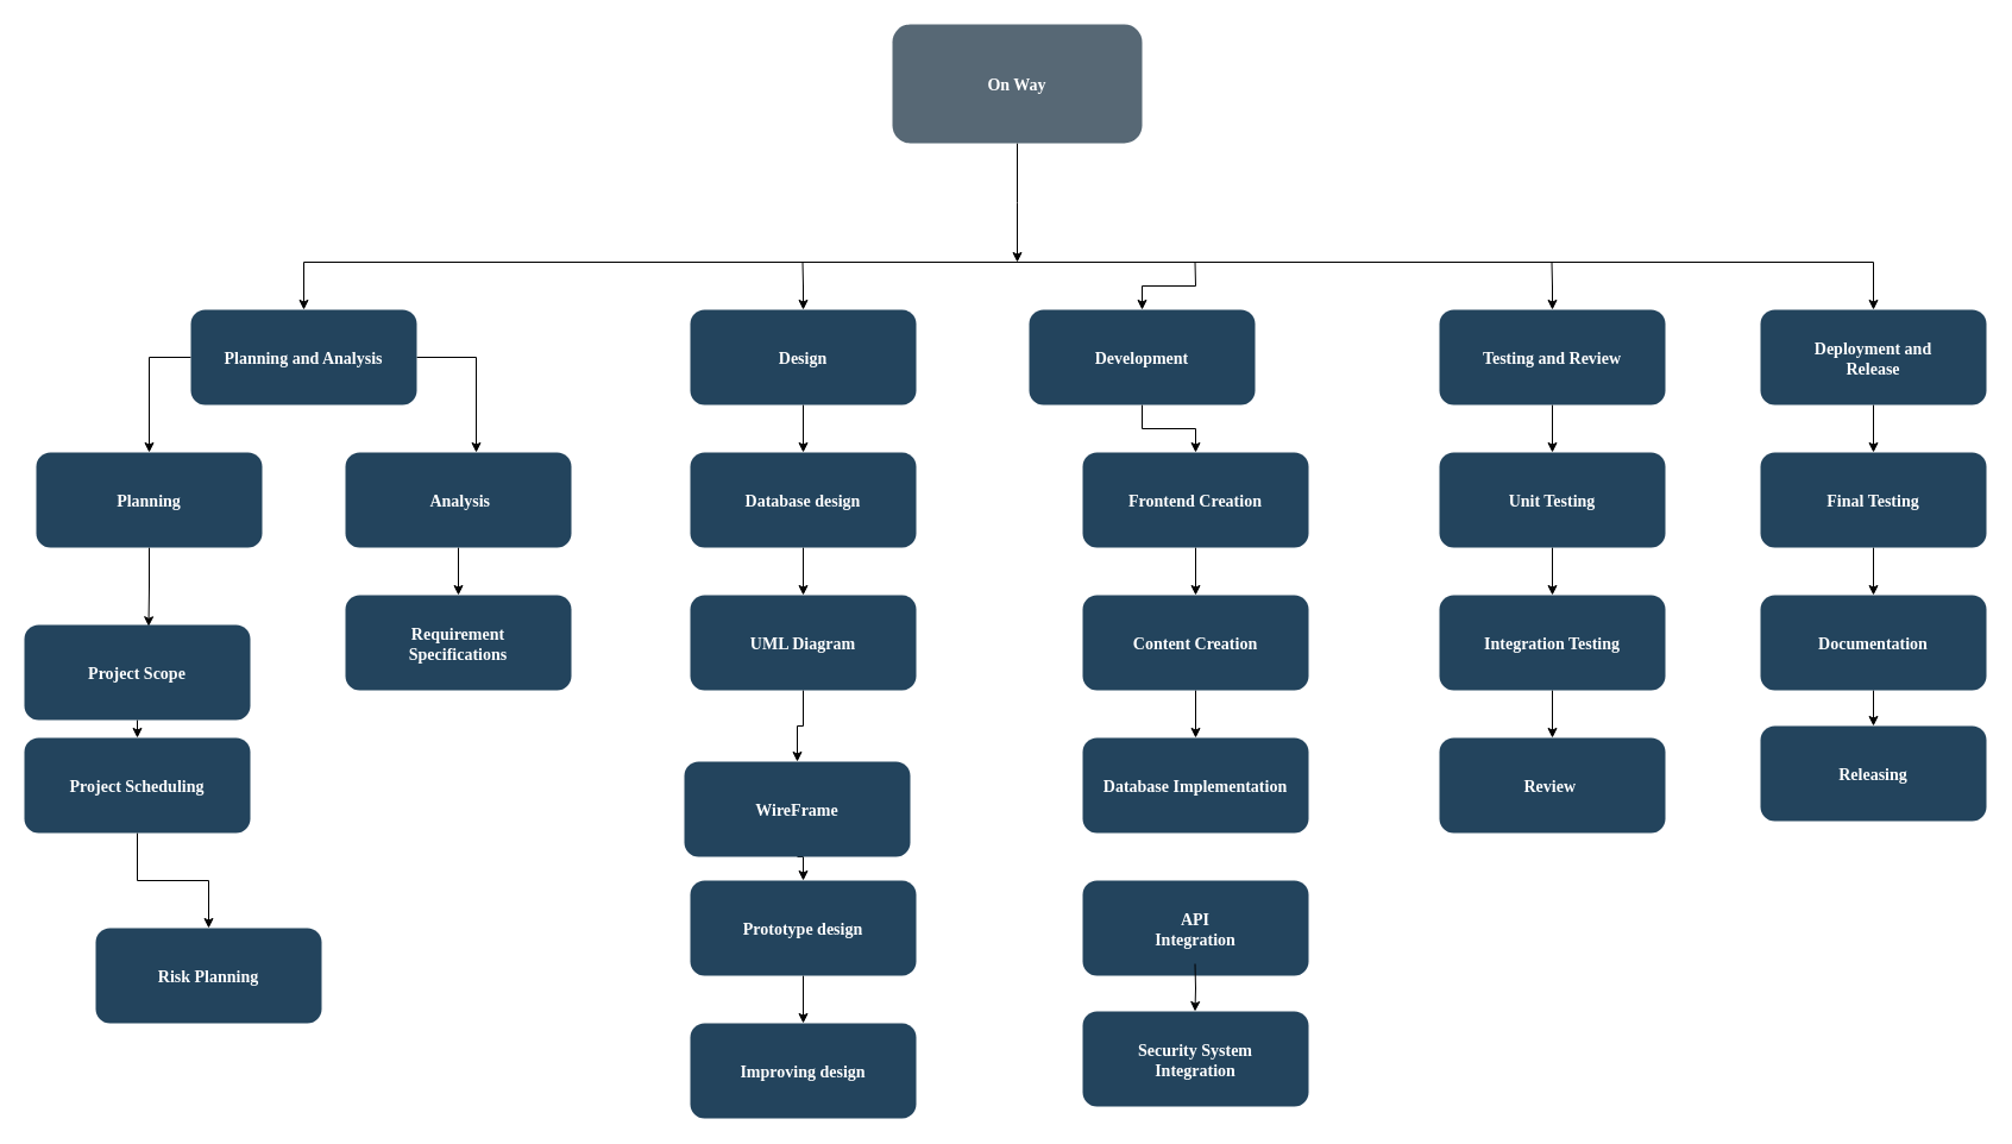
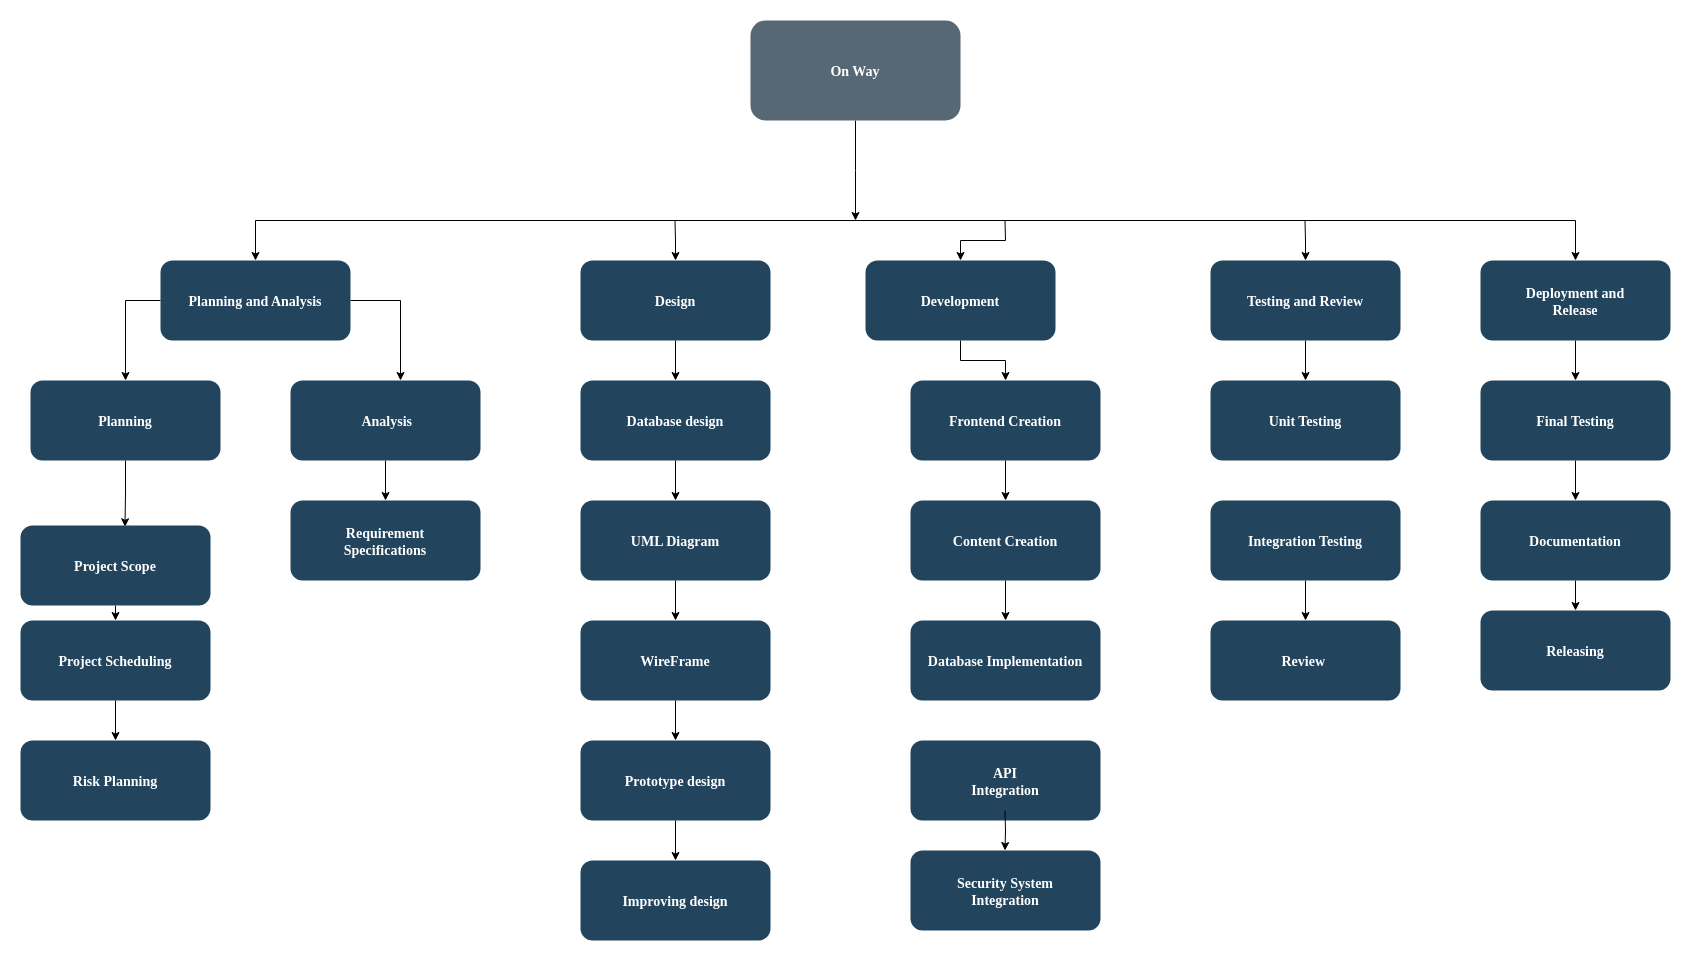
  <mxCell id="0" />
  <mxCell id="1" parent="0" />
  <mxCell id="2" style="edgeStyle=orthogonalEdgeStyle;rounded=0;orthogonalLoop=1;jettySize=auto;html=1;exitX=0.5;exitY=1;exitDx=0;exitDy=0;fontSize=13;startArrow=none;startFill=0;" parent="1" source="3" edge="1"><mxGeometry relative="1" as="geometry"><mxPoint x="855" y="220" as="targetPoint" /></mxGeometry></mxCell>
  <mxCell id="3" value="On Way" style="rounded=1;fillColor=#576875;gradientColor=none;strokeColor=none;fontColor=#FFFFFF;fontStyle=1;fontFamily=Tahoma;fontSize=14" parent="1" vertex="1"><mxGeometry x="750" y="20" width="210" height="100" as="geometry" /></mxCell>
  <mxCell id="4" style="edgeStyle=orthogonalEdgeStyle;rounded=0;orthogonalLoop=1;jettySize=auto;html=1;exitX=0;exitY=0.5;exitDx=0;exitDy=0;entryX=0.5;entryY=0;entryDx=0;entryDy=0;fontSize=13;startArrow=none;startFill=0;" parent="1" source="6" target="8" edge="1"><mxGeometry relative="1" as="geometry" /></mxCell>
  <mxCell id="5" style="edgeStyle=orthogonalEdgeStyle;rounded=0;orthogonalLoop=1;jettySize=auto;html=1;exitX=1;exitY=0.5;exitDx=0;exitDy=0;entryX=0.579;entryY=0;entryDx=0;entryDy=0;entryPerimeter=0;fontSize=13;startArrow=none;startFill=0;" parent="1" source="6" target="13" edge="1"><mxGeometry relative="1" as="geometry" /></mxCell>
  <mxCell id="6" value="Planning and Analysis" style="rounded=1;fillColor=#23445D;gradientColor=none;strokeColor=none;fontColor=#FFFFFF;fontStyle=1;fontFamily=Tahoma;fontSize=14" parent="1" vertex="1"><mxGeometry x="160" y="260" width="190" height="80" as="geometry" /></mxCell>
  <mxCell id="7" style="edgeStyle=orthogonalEdgeStyle;rounded=0;orthogonalLoop=1;jettySize=auto;html=1;exitX=0.5;exitY=1;exitDx=0;exitDy=0;entryX=0.55;entryY=0.016;entryDx=0;entryDy=0;entryPerimeter=0;fontSize=13;startArrow=none;startFill=0;" parent="1" source="8" target="10" edge="1"><mxGeometry relative="1" as="geometry" /></mxCell>
  <mxCell id="8" value="&#10;Planning&#10;" style="rounded=1;fillColor=#23445D;gradientColor=none;strokeColor=none;fontColor=#FFFFFF;fontStyle=1;fontFamily=Tahoma;fontSize=14" parent="1" vertex="1"><mxGeometry x="30" y="380" width="190" height="80" as="geometry" /></mxCell>
  <mxCell id="9" style="edgeStyle=orthogonalEdgeStyle;rounded=0;orthogonalLoop=1;jettySize=auto;html=1;exitX=0.5;exitY=1;exitDx=0;exitDy=0;entryX=0.5;entryY=0;entryDx=0;entryDy=0;fontSize=13;startArrow=none;startFill=0;" parent="1" source="10" target="15" edge="1"><mxGeometry relative="1" as="geometry" /></mxCell>
  <mxCell id="10" value="Project Scope" style="rounded=1;fillColor=#23445D;gradientColor=none;strokeColor=none;fontColor=#FFFFFF;fontStyle=1;fontFamily=Tahoma;fontSize=14" parent="1" vertex="1"><mxGeometry x="20" y="525" width="190" height="80" as="geometry" /></mxCell>
- <mxCell id="11" value="Risk Planning" style="rounded=1;fillColor=#23445D;gradientColor=none;strokeColor=none;fontColor=#FFFFFF;fontStyle=1;fontFamily=Tahoma;fontSize=14" parent="1" vertex="1"><mxGeometry x="80" y="780" width="190" height="80" as="geometry" /></mxCell>
+ <mxCell id="11" value="Risk Planning" style="rounded=1;fillColor=#23445D;gradientColor=none;strokeColor=none;fontColor=#FFFFFF;fontStyle=1;fontFamily=Tahoma;fontSize=14" parent="1" vertex="1"><mxGeometry x="20" y="740" width="190" height="80" as="geometry" /></mxCell>
  <mxCell id="12" style="edgeStyle=orthogonalEdgeStyle;rounded=0;orthogonalLoop=1;jettySize=auto;html=1;exitX=0.5;exitY=1;exitDx=0;exitDy=0;entryX=0.5;entryY=0;entryDx=0;entryDy=0;fontSize=13;startArrow=none;startFill=0;" parent="1" source="13" target="16" edge="1"><mxGeometry relative="1" as="geometry" /></mxCell>
  <mxCell id="13" value=" Analysis" style="rounded=1;fillColor=#23445D;gradientColor=none;strokeColor=none;fontColor=#FFFFFF;fontStyle=1;fontFamily=Tahoma;fontSize=14" parent="1" vertex="1"><mxGeometry x="290" y="380" width="190" height="80" as="geometry" /></mxCell>
  <mxCell id="14" style="edgeStyle=orthogonalEdgeStyle;rounded=0;orthogonalLoop=1;jettySize=auto;html=1;exitX=0.5;exitY=1;exitDx=0;exitDy=0;entryX=0.5;entryY=0;entryDx=0;entryDy=0;fontSize=13;startArrow=none;startFill=0;" parent="1" source="15" target="11" edge="1"><mxGeometry relative="1" as="geometry" /></mxCell>
  <mxCell id="15" value="Project Scheduling" style="rounded=1;fillColor=#23445D;gradientColor=none;strokeColor=none;fontColor=#FFFFFF;fontStyle=1;fontFamily=Tahoma;fontSize=14" parent="1" vertex="1"><mxGeometry x="20" y="620" width="190" height="80" as="geometry" /></mxCell>
  <mxCell id="16" value="Requirement &#10;Specifications" style="rounded=1;fillColor=#23445D;gradientColor=none;strokeColor=none;fontColor=#FFFFFF;fontStyle=1;fontFamily=Tahoma;fontSize=14;" parent="1" vertex="1"><mxGeometry x="290" y="500" width="190" height="80" as="geometry" /></mxCell>
  <mxCell id="17" style="edgeStyle=orthogonalEdgeStyle;rounded=0;orthogonalLoop=1;jettySize=auto;html=1;exitX=0.5;exitY=1;exitDx=0;exitDy=0;entryX=0.5;entryY=0;entryDx=0;entryDy=0;fontSize=13;startArrow=none;startFill=0;" parent="1" source="19" target="21" edge="1"><mxGeometry relative="1" as="geometry" /></mxCell>
  <mxCell id="18" style="edgeStyle=orthogonalEdgeStyle;rounded=0;orthogonalLoop=1;jettySize=auto;html=1;exitX=0.5;exitY=0;exitDx=0;exitDy=0;fontSize=13;startArrow=classic;startFill=1;endArrow=none;endFill=0;" parent="1" source="19" edge="1"><mxGeometry relative="1" as="geometry"><mxPoint x="674.5" y="220" as="targetPoint" /></mxGeometry></mxCell>
  <mxCell id="19" value="Design" style="rounded=1;fillColor=#23445D;gradientColor=none;strokeColor=none;fontColor=#FFFFFF;fontStyle=1;fontFamily=Tahoma;fontSize=14" parent="1" vertex="1"><mxGeometry x="580" y="260" width="190" height="80" as="geometry" /></mxCell>
  <mxCell id="20" style="edgeStyle=orthogonalEdgeStyle;rounded=0;orthogonalLoop=1;jettySize=auto;html=1;exitX=0.5;exitY=1;exitDx=0;exitDy=0;fontSize=13;startArrow=none;startFill=0;" parent="1" source="21" target="23" edge="1"><mxGeometry relative="1" as="geometry" /></mxCell>
  <mxCell id="21" value="Database design" style="rounded=1;fillColor=#23445D;gradientColor=none;strokeColor=none;fontColor=#FFFFFF;fontStyle=1;fontFamily=Tahoma;fontSize=14" parent="1" vertex="1"><mxGeometry x="580" y="380" width="190" height="80" as="geometry" /></mxCell>
  <mxCell id="22" style="edgeStyle=orthogonalEdgeStyle;rounded=0;orthogonalLoop=1;jettySize=auto;html=1;exitX=0.5;exitY=1;exitDx=0;exitDy=0;entryX=0.5;entryY=0;entryDx=0;entryDy=0;fontSize=13;startArrow=none;startFill=0;" parent="1" source="23" target="25" edge="1"><mxGeometry relative="1" as="geometry" /></mxCell>
  <mxCell id="23" value="UML Diagram" style="rounded=1;fillColor=#23445D;gradientColor=none;strokeColor=none;fontColor=#FFFFFF;fontStyle=1;fontFamily=Tahoma;fontSize=14" parent="1" vertex="1"><mxGeometry x="580" y="500" width="190" height="80" as="geometry" /></mxCell>
  <mxCell id="24" style="edgeStyle=orthogonalEdgeStyle;rounded=0;orthogonalLoop=1;jettySize=auto;html=1;exitX=0.5;exitY=1;exitDx=0;exitDy=0;entryX=0.5;entryY=0;entryDx=0;entryDy=0;fontSize=13;startArrow=none;startFill=0;endArrow=classic;endFill=1;" parent="1" source="25" target="52" edge="1"><mxGeometry relative="1" as="geometry" /></mxCell>
- <mxCell id="25" value="WireFrame" style="rounded=1;fillColor=#23445D;gradientColor=none;strokeColor=none;fontColor=#FFFFFF;fontStyle=1;fontFamily=Tahoma;fontSize=14" parent="1" vertex="1"><mxGeometry x="575" y="640" width="190" height="80" as="geometry" /></mxCell>
+ <mxCell id="25" value="WireFrame" style="rounded=1;fillColor=#23445D;gradientColor=none;strokeColor=none;fontColor=#FFFFFF;fontStyle=1;fontFamily=Tahoma;fontSize=14" parent="1" vertex="1"><mxGeometry x="580" y="620" width="190" height="80" as="geometry" /></mxCell>
  <mxCell id="26" style="edgeStyle=orthogonalEdgeStyle;rounded=0;orthogonalLoop=1;jettySize=auto;html=1;exitX=0.5;exitY=1;exitDx=0;exitDy=0;entryX=0.5;entryY=0;entryDx=0;entryDy=0;fontSize=13;startArrow=none;startFill=0;" parent="1" source="28" target="30" edge="1"><mxGeometry relative="1" as="geometry" /></mxCell>
  <mxCell id="27" style="edgeStyle=orthogonalEdgeStyle;rounded=0;orthogonalLoop=1;jettySize=auto;html=1;exitX=0.5;exitY=0;exitDx=0;exitDy=0;fontSize=13;startArrow=classic;startFill=1;endArrow=none;endFill=0;" parent="1" source="28" edge="1"><mxGeometry relative="1" as="geometry"><mxPoint x="1004.5" y="220" as="targetPoint" /></mxGeometry></mxCell>
  <mxCell id="28" value="Development" style="rounded=1;fillColor=#23445D;gradientColor=none;strokeColor=none;fontColor=#FFFFFF;fontStyle=1;fontFamily=Tahoma;fontSize=14" parent="1" vertex="1"><mxGeometry x="865" y="260" width="190" height="80" as="geometry" /></mxCell>
  <mxCell id="29" style="edgeStyle=orthogonalEdgeStyle;rounded=0;orthogonalLoop=1;jettySize=auto;html=1;exitX=0.5;exitY=1;exitDx=0;exitDy=0;entryX=0.5;entryY=0;entryDx=0;entryDy=0;fontSize=13;startArrow=none;startFill=0;" parent="1" source="30" target="32" edge="1"><mxGeometry relative="1" as="geometry" /></mxCell>
  <mxCell id="30" value="Frontend Creation" style="rounded=1;fillColor=#23445D;gradientColor=none;strokeColor=none;fontColor=#FFFFFF;fontStyle=1;fontFamily=Tahoma;fontSize=14" parent="1" vertex="1"><mxGeometry x="910" y="380" width="190" height="80" as="geometry" /></mxCell>
  <mxCell id="31" style="edgeStyle=orthogonalEdgeStyle;rounded=0;orthogonalLoop=1;jettySize=auto;html=1;exitX=0.5;exitY=1;exitDx=0;exitDy=0;entryX=0.5;entryY=0;entryDx=0;entryDy=0;fontSize=13;startArrow=none;startFill=0;" parent="1" source="32" target="33" edge="1"><mxGeometry relative="1" as="geometry" /></mxCell>
  <mxCell id="32" value="Content Creation" style="rounded=1;fillColor=#23445D;gradientColor=none;strokeColor=none;fontColor=#FFFFFF;fontStyle=1;fontFamily=Tahoma;fontSize=14" parent="1" vertex="1"><mxGeometry x="910" y="500" width="190" height="80" as="geometry" /></mxCell>
  <mxCell id="33" value="Database Implementation" style="rounded=1;fillColor=#23445D;gradientColor=none;strokeColor=none;fontColor=#FFFFFF;fontStyle=1;fontFamily=Tahoma;fontSize=14" parent="1" vertex="1"><mxGeometry x="910" y="620" width="190" height="80" as="geometry" /></mxCell>
  <mxCell id="34" style="edgeStyle=orthogonalEdgeStyle;rounded=0;orthogonalLoop=1;jettySize=auto;html=1;exitX=0.5;exitY=1;exitDx=0;exitDy=0;entryX=0.5;entryY=0;entryDx=0;entryDy=0;fontSize=13;startArrow=none;startFill=0;" parent="1" source="36" target="38" edge="1"><mxGeometry relative="1" as="geometry" /></mxCell>
  <mxCell id="35" style="edgeStyle=orthogonalEdgeStyle;rounded=0;orthogonalLoop=1;jettySize=auto;html=1;exitX=0.5;exitY=0;exitDx=0;exitDy=0;fontSize=13;startArrow=classic;startFill=1;endArrow=none;endFill=0;" parent="1" source="36" edge="1"><mxGeometry relative="1" as="geometry"><mxPoint x="1304.5" y="220" as="targetPoint" /></mxGeometry></mxCell>
  <mxCell id="36" value="Testing and Review" style="rounded=1;fillColor=#23445D;gradientColor=none;strokeColor=none;fontColor=#FFFFFF;fontStyle=1;fontFamily=Tahoma;fontSize=14" parent="1" vertex="1"><mxGeometry x="1210" y="260" width="190" height="80" as="geometry" /></mxCell>
- <mxCell id="37" style="edgeStyle=orthogonalEdgeStyle;rounded=0;orthogonalLoop=1;jettySize=auto;html=1;exitX=0.5;exitY=1;exitDx=0;exitDy=0;entryX=0.5;entryY=0;entryDx=0;entryDy=0;fontSize=13;startArrow=none;startFill=0;" parent="1" source="38" target="40" edge="1"><mxGeometry relative="1" as="geometry" /></mxCell>
  <mxCell id="38" value="Unit Testing" style="rounded=1;fillColor=#23445D;gradientColor=none;strokeColor=none;fontColor=#FFFFFF;fontStyle=1;fontFamily=Tahoma;fontSize=14" parent="1" vertex="1"><mxGeometry x="1210" y="380" width="190" height="80" as="geometry" /></mxCell>
  <mxCell id="39" style="edgeStyle=orthogonalEdgeStyle;rounded=0;orthogonalLoop=1;jettySize=auto;html=1;exitX=0.5;exitY=1;exitDx=0;exitDy=0;entryX=0.5;entryY=0;entryDx=0;entryDy=0;fontSize=13;startArrow=none;startFill=0;" parent="1" source="40" target="41" edge="1"><mxGeometry relative="1" as="geometry" /></mxCell>
  <mxCell id="40" value="Integration Testing" style="rounded=1;fillColor=#23445D;gradientColor=none;strokeColor=none;fontColor=#FFFFFF;fontStyle=1;fontFamily=Tahoma;fontSize=14" parent="1" vertex="1"><mxGeometry x="1210" y="500" width="190" height="80" as="geometry" /></mxCell>
  <mxCell id="41" value="Review " style="rounded=1;fillColor=#23445D;gradientColor=none;strokeColor=none;fontColor=#FFFFFF;fontStyle=1;fontFamily=Tahoma;fontSize=14" parent="1" vertex="1"><mxGeometry x="1210" y="620" width="190" height="80" as="geometry" /></mxCell>
  <mxCell id="42" style="edgeStyle=orthogonalEdgeStyle;rounded=0;orthogonalLoop=1;jettySize=auto;html=1;exitX=0.5;exitY=0;exitDx=0;exitDy=0;entryX=0.5;entryY=0;entryDx=0;entryDy=0;fontSize=13;startArrow=classic;startFill=1;" parent="1" source="44" target="6" edge="1"><mxGeometry relative="1" as="geometry"><Array as="points"><mxPoint x="1575" y="220" /><mxPoint x="255" y="220" /></Array></mxGeometry></mxCell>
  <mxCell id="43" style="edgeStyle=orthogonalEdgeStyle;rounded=0;orthogonalLoop=1;jettySize=auto;html=1;exitX=0.5;exitY=1;exitDx=0;exitDy=0;entryX=0.5;entryY=0;entryDx=0;entryDy=0;fontSize=13;startArrow=none;startFill=0;" parent="1" source="44" target="46" edge="1"><mxGeometry relative="1" as="geometry" /></mxCell>
  <mxCell id="44" value="Deployment and&#10;Release" style="rounded=1;fillColor=#23445D;gradientColor=none;strokeColor=none;fontColor=#FFFFFF;fontStyle=1;fontFamily=Tahoma;fontSize=14" parent="1" vertex="1"><mxGeometry x="1480" y="260" width="190" height="80" as="geometry" /></mxCell>
  <mxCell id="45" style="edgeStyle=orthogonalEdgeStyle;rounded=0;orthogonalLoop=1;jettySize=auto;html=1;exitX=0.5;exitY=1;exitDx=0;exitDy=0;entryX=0.5;entryY=0;entryDx=0;entryDy=0;fontSize=13;startArrow=none;startFill=0;" parent="1" source="46" target="48" edge="1"><mxGeometry relative="1" as="geometry" /></mxCell>
  <mxCell id="46" value="Final Testing" style="rounded=1;fillColor=#23445D;gradientColor=none;strokeColor=none;fontColor=#FFFFFF;fontStyle=1;fontFamily=Tahoma;fontSize=14" parent="1" vertex="1"><mxGeometry x="1480" y="380" width="190" height="80" as="geometry" /></mxCell>
  <mxCell id="47" style="edgeStyle=orthogonalEdgeStyle;rounded=0;orthogonalLoop=1;jettySize=auto;html=1;exitX=0.5;exitY=1;exitDx=0;exitDy=0;entryX=0.5;entryY=0;entryDx=0;entryDy=0;fontSize=13;startArrow=none;startFill=0;" parent="1" source="48" target="49" edge="1"><mxGeometry relative="1" as="geometry" /></mxCell>
  <mxCell id="48" value="Documentation" style="rounded=1;fillColor=#23445D;gradientColor=none;strokeColor=none;fontColor=#FFFFFF;fontStyle=1;fontFamily=Tahoma;fontSize=14" parent="1" vertex="1"><mxGeometry x="1480" y="500" width="190" height="80" as="geometry" /></mxCell>
  <mxCell id="49" value="Releasing" style="rounded=1;fillColor=#23445D;gradientColor=none;strokeColor=none;fontColor=#FFFFFF;fontStyle=1;fontFamily=Tahoma;fontSize=14" parent="1" vertex="1"><mxGeometry x="1480" y="610" width="190" height="80" as="geometry" /></mxCell>
  <mxCell id="50" value="API&#10;Integration" style="rounded=1;fillColor=#23445D;gradientColor=none;strokeColor=none;fontColor=#FFFFFF;fontStyle=1;fontFamily=Tahoma;fontSize=14" parent="1" vertex="1"><mxGeometry x="910" y="740" width="190" height="80" as="geometry" /></mxCell>
  <mxCell id="51" style="edgeStyle=orthogonalEdgeStyle;rounded=0;orthogonalLoop=1;jettySize=auto;html=1;exitX=0.5;exitY=1;exitDx=0;exitDy=0;entryX=0.5;entryY=0;entryDx=0;entryDy=0;" edge="1" parent="1" source="52" target="55"><mxGeometry relative="1" as="geometry" /></mxCell>
  <mxCell id="52" value="Prototype design" style="rounded=1;fillColor=#23445D;gradientColor=none;strokeColor=none;fontColor=#FFFFFF;fontStyle=1;fontFamily=Tahoma;fontSize=14" parent="1" vertex="1"><mxGeometry x="580" y="740" width="190" height="80" as="geometry" /></mxCell>
  <mxCell id="53" value="Security System &#10;Integration" style="rounded=1;fillColor=#23445D;gradientColor=none;strokeColor=none;fontColor=#FFFFFF;fontStyle=1;fontFamily=Tahoma;fontSize=14" vertex="1" parent="1"><mxGeometry x="910" y="850" width="190" height="80" as="geometry" /></mxCell>
  <mxCell id="54" style="edgeStyle=orthogonalEdgeStyle;rounded=0;orthogonalLoop=1;jettySize=auto;html=1;exitX=0.5;exitY=1;exitDx=0;exitDy=0;entryX=0.5;entryY=0;entryDx=0;entryDy=0;fontSize=13;startArrow=none;startFill=0;endArrow=classic;endFill=1;" edge="1" parent="1"><mxGeometry relative="1" as="geometry"><mxPoint x="1004.5" y="810" as="sourcePoint" /><mxPoint x="1004.5" y="850" as="targetPoint" /></mxGeometry></mxCell>
  <mxCell id="55" value="Improving design" style="rounded=1;fillColor=#23445D;gradientColor=none;strokeColor=none;fontColor=#FFFFFF;fontStyle=1;fontFamily=Tahoma;fontSize=14" vertex="1" parent="1"><mxGeometry x="580" y="860" width="190" height="80" as="geometry" /></mxCell>
